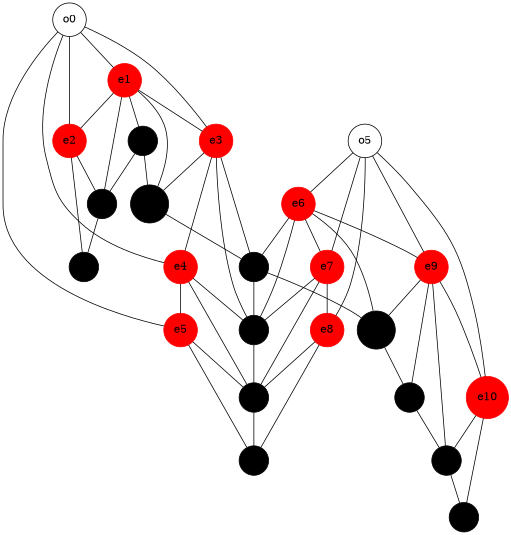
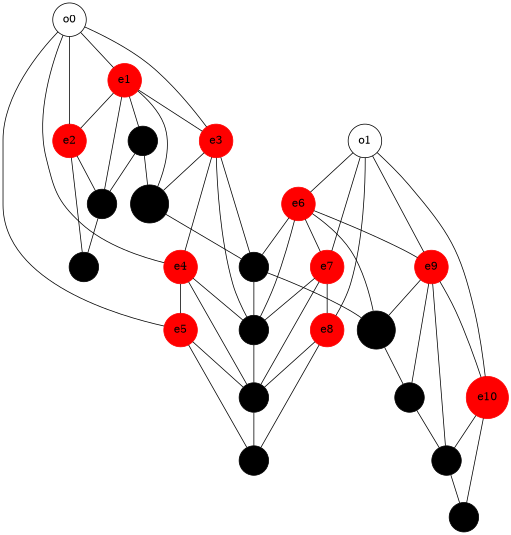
  graph {
    node [color=black shape=circle style=filled]
    i0
    i1
    i10
    i2
    i3
    i4
    i11
    i5
    i6
    i7
    i8
    i9
    e1 [color=red]
    e2 [color=red]
    e3 [color=red]
    e4 [color=red]
    e5 [color=red]
    e6 [color=red]
    e7 [color=red]
    e9 [color=red]
    e8 [color=red]
    e10 [color=red]
    o0 [style=solid]
-   o1 [label=o5 style=solid]
+   o1 [style=solid]
    i0 -- i1
    i0 -- i10
    i1 -- i2
    i10 -- i3
    i3 -- i4
    i3 -- i11
    i4 -- i5
    i11 -- i7
    i5 -- i6
    i7 -- i8
    i8 -- i9
    e1 -- i0
    e1 -- i1
    e1 -- i10
    e1 -- e2
    e1 -- e3
    e2 -- i1
    e2 -- i2
    e3 -- i10
    e3 -- i3
    e3 -- i4
    e3 -- e4
    e4 -- i4
    e4 -- i5
    e4 -- e5
    e5 -- i5
    e5 -- i6
    e6 -- i3
    e6 -- i4
    e6 -- i11
    e6 -- e7
    e6 -- e9
    e7 -- i4
    e7 -- i5
    e7 -- e8
    e9 -- i11
    e9 -- i7
    e9 -- i8
    e9 -- e10
    e8 -- i5
    e8 -- i6
    e10 -- i8
    e10 -- i9
    o0 -- e1
    o0 -- e2
    o0 -- e3
    o0 -- e4
    o0 -- e5
    o1 -- e6
    o1 -- e7
    o1 -- e9
    o1 -- e8
    o1 -- e10
  }
